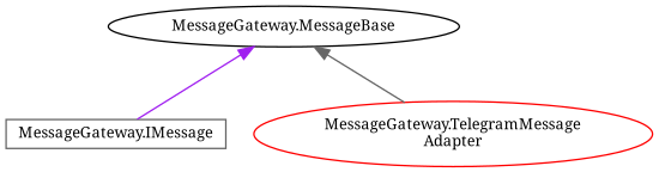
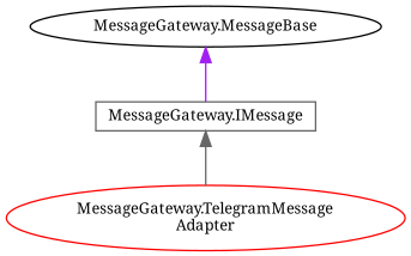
  digraph {
    fontname="Noto Serif"
    rankdir=TB
    node [fillcolor=white fontname="Noto Serif" fontsize=10 shape=ellipse style=filled]
    edge [dir=back fontname="Noto Serif" fontsize=10 labelfontname=Helvetica labelfontsize=10 style=solid]
    n1 [color=gray40 height=0.2 label="MessageGateway.IMessage" shape=box width=0.4]
    n2 [color=black height=0.2 label="MessageGateway.MessageBase" width=0.4]
    n3 [color=red height=0.2 label="MessageGateway.TelegramMessage\lAdapter" width=0.4]
    n2 -> n1 [color=purple]
-   n2 -> n3 [color=gray40]
+   n1 -> n3 [color=gray40]
  }
